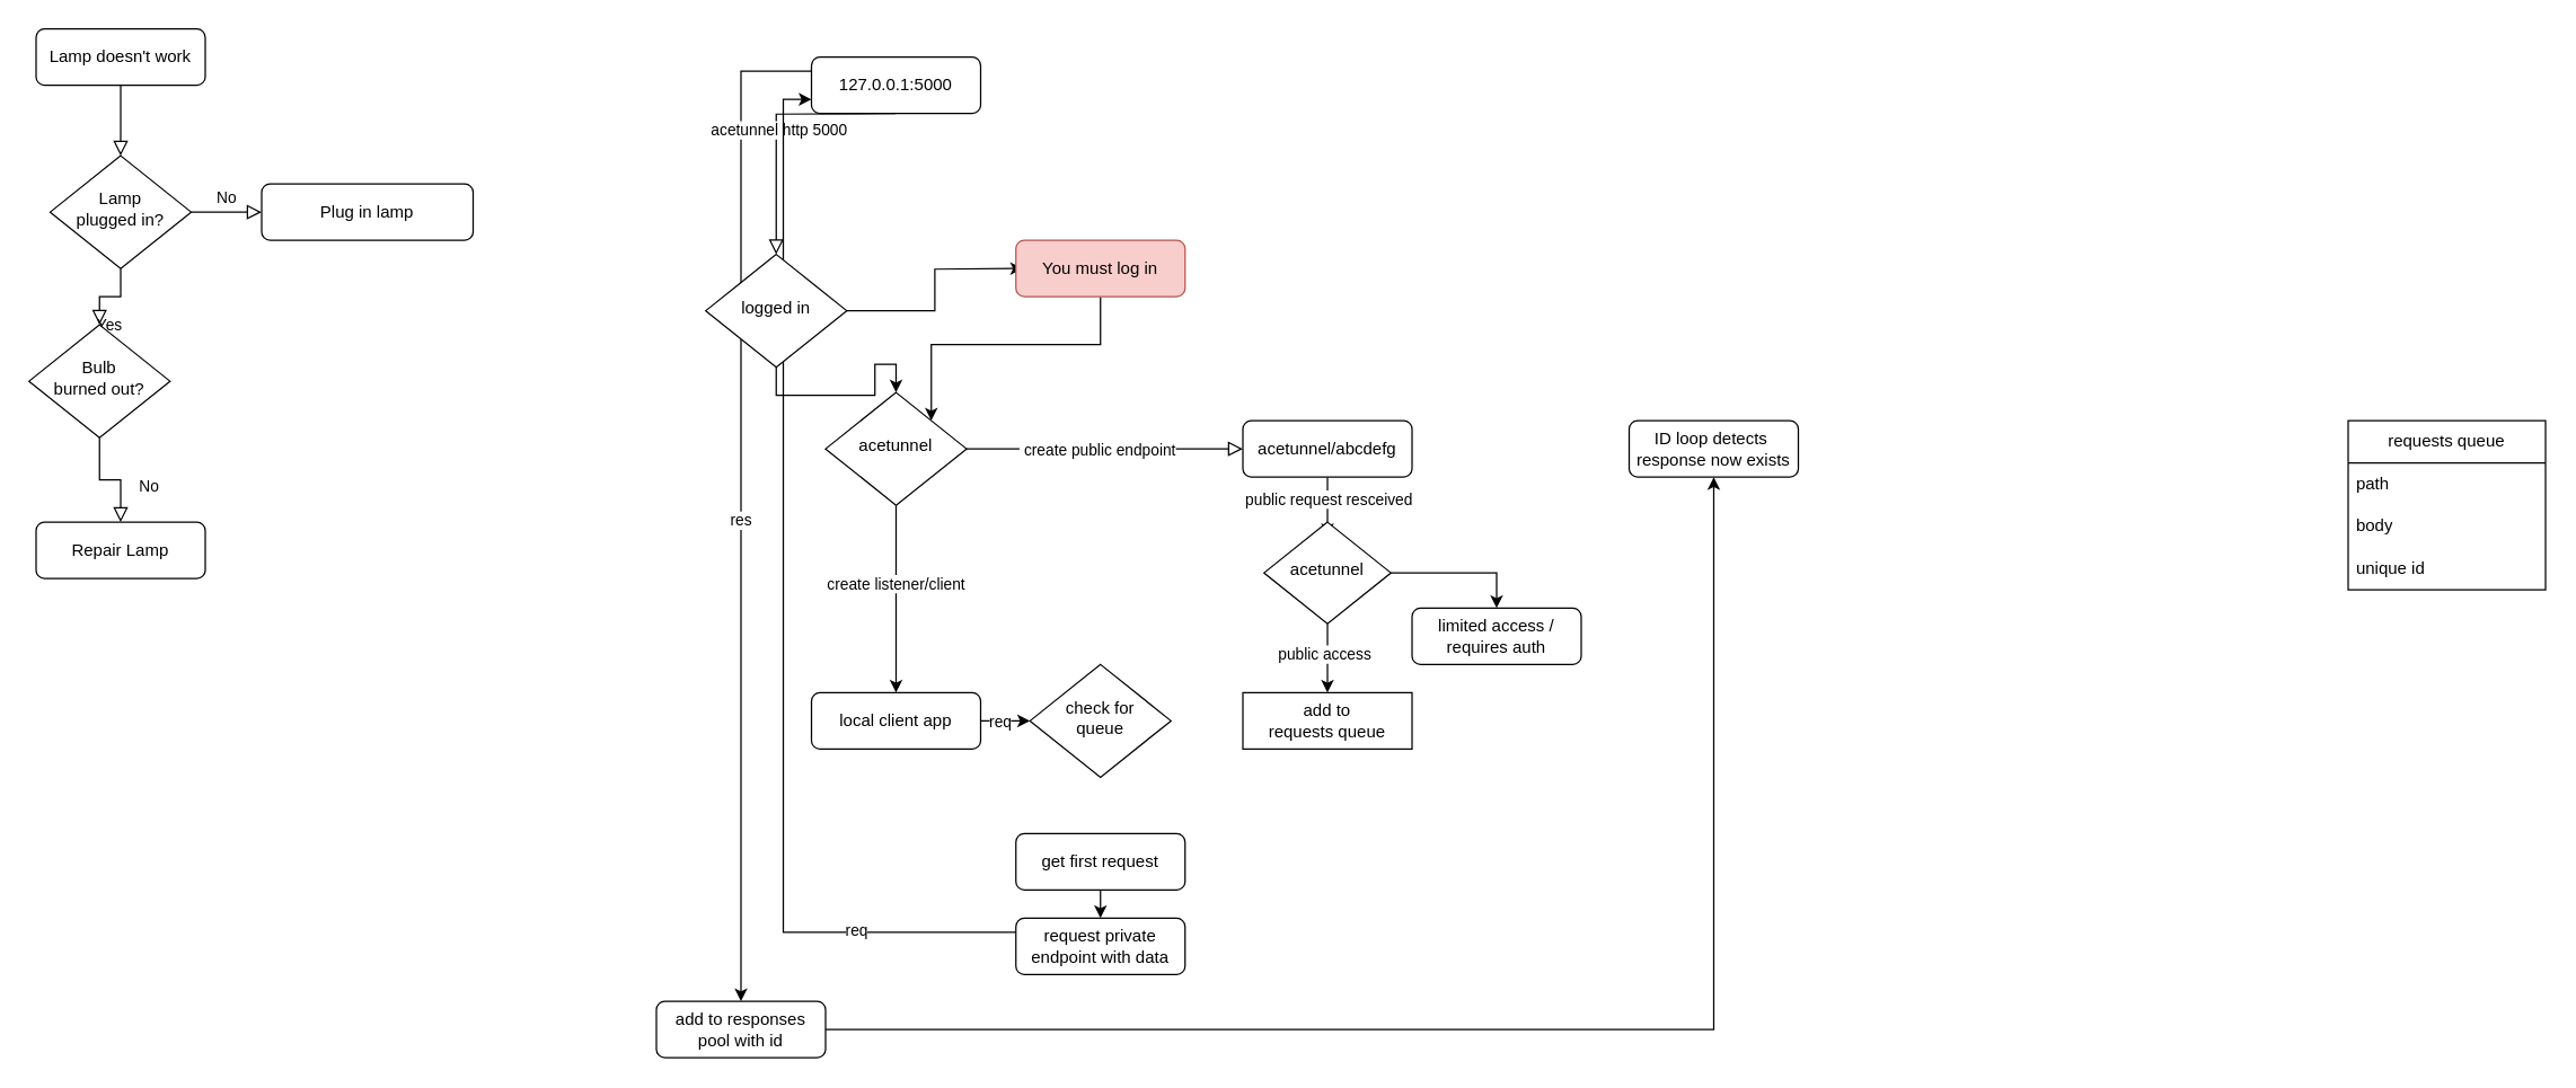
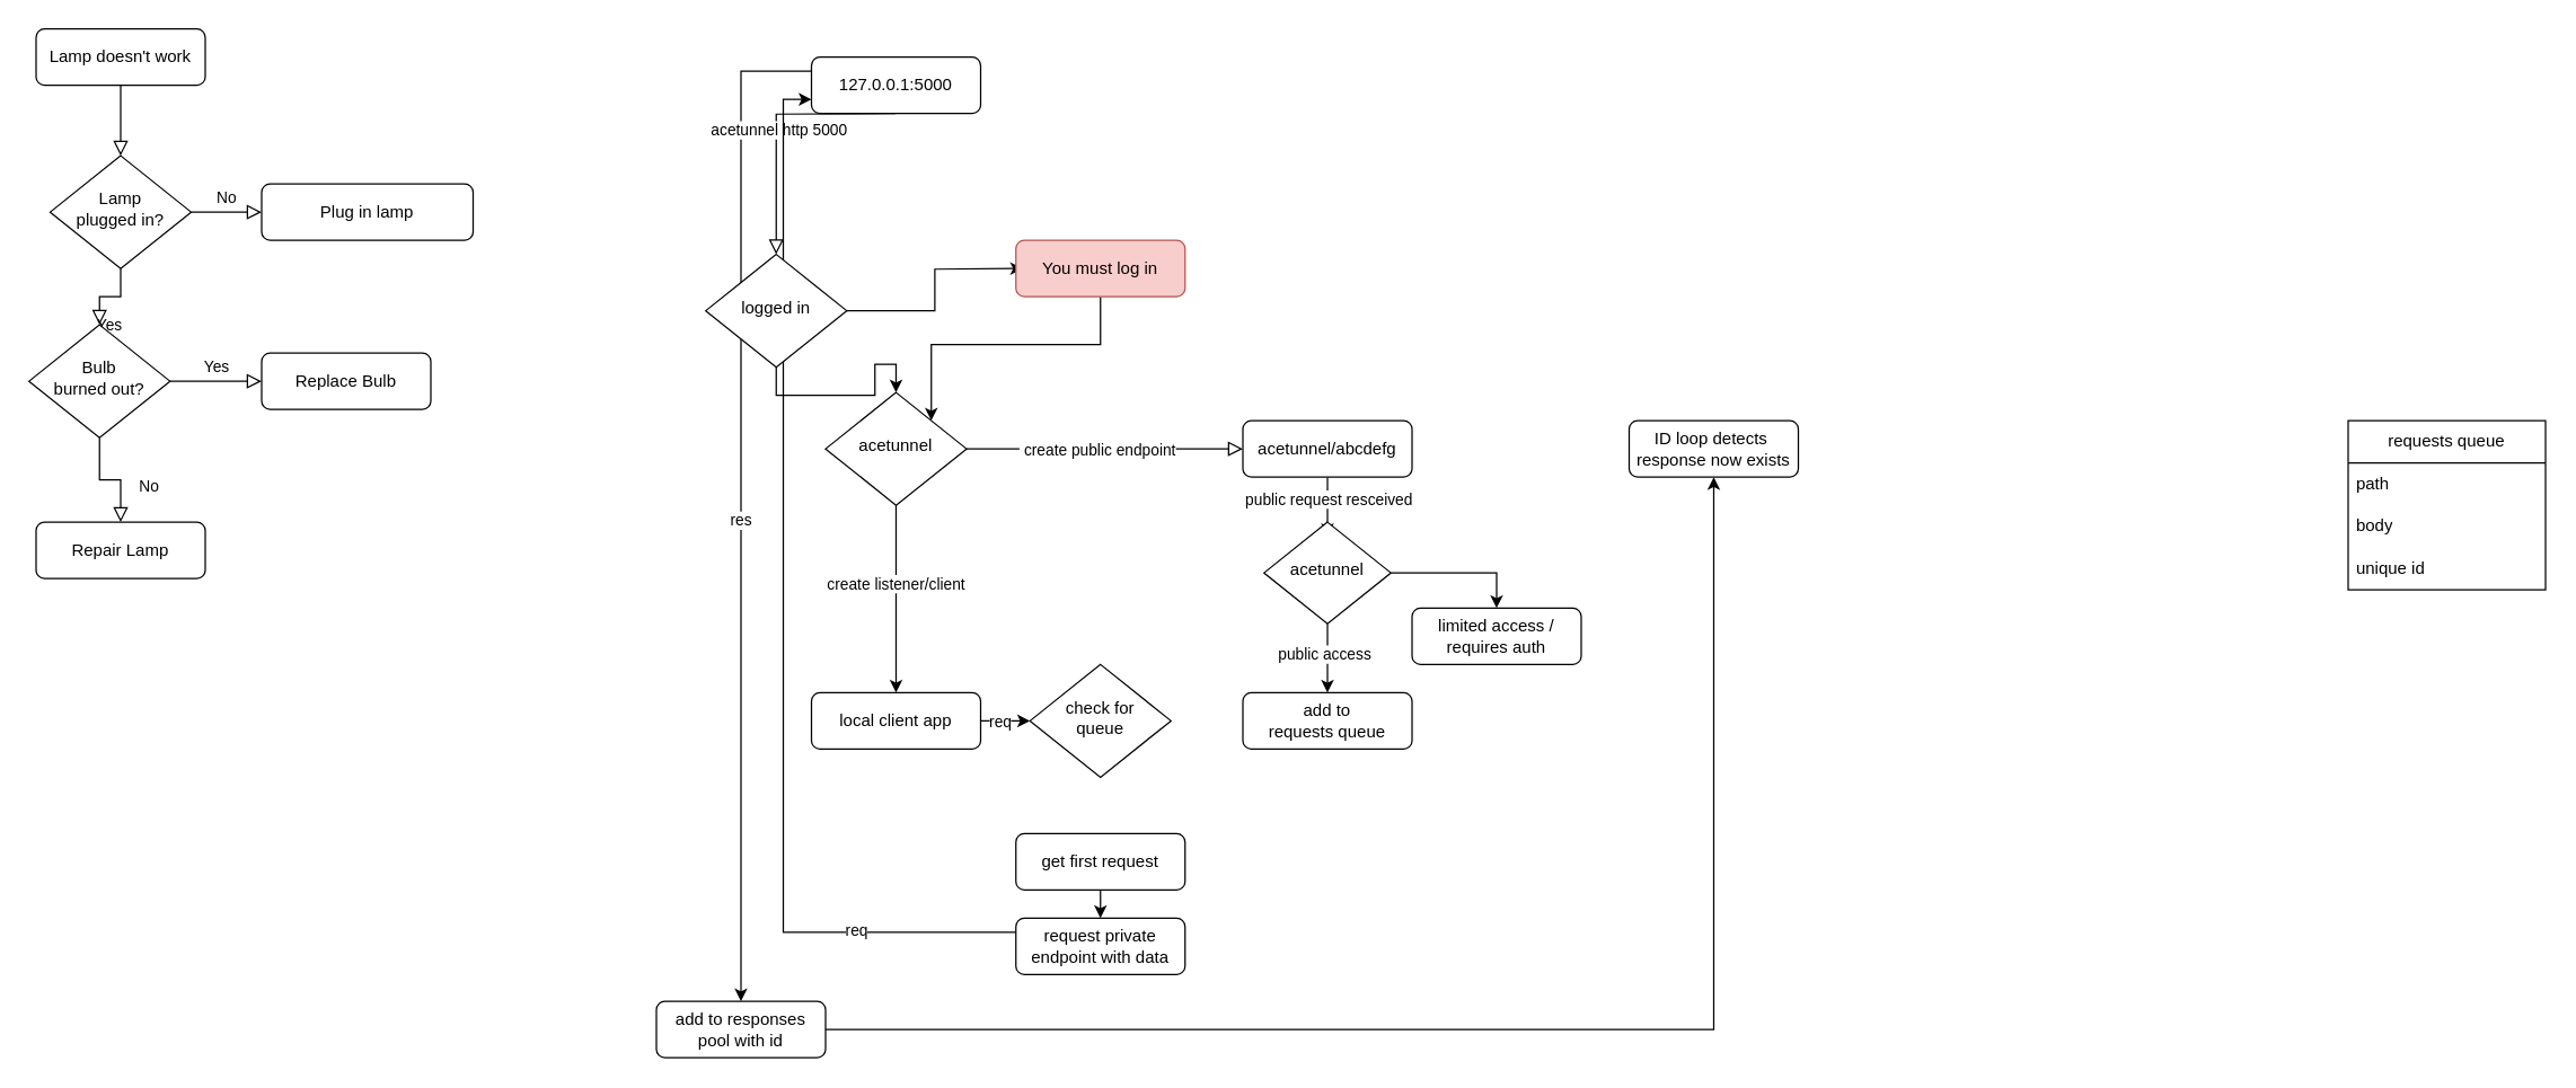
  <mxCell id="0" />
  <mxCell id="1" parent="0" />
  <mxCell id="2" value="" style="rounded=0;html=1;jettySize=auto;orthogonalLoop=1;fontSize=11;endArrow=block;endFill=0;endSize=8;strokeWidth=1;shadow=0;labelBackgroundColor=none;edgeStyle=orthogonalEdgeStyle;" parent="1" source="3" target="6" edge="1"><mxGeometry relative="1" as="geometry" /></mxCell>
  <mxCell id="3" value="Lamp doesn't work" style="rounded=1;whiteSpace=wrap;html=1;fontSize=12;glass=0;strokeWidth=1;shadow=0;" parent="1" vertex="1"><mxGeometry x="25" y="20" width="120" height="40" as="geometry" /></mxCell>
  <mxCell id="4" value="Yes" style="rounded=0;html=1;jettySize=auto;orthogonalLoop=1;fontSize=11;endArrow=block;endFill=0;endSize=8;strokeWidth=1;shadow=0;labelBackgroundColor=none;edgeStyle=orthogonalEdgeStyle;" parent="1" source="6" target="10" edge="1"><mxGeometry y="20" relative="1" as="geometry"><mxPoint as="offset" /></mxGeometry></mxCell>
  <mxCell id="5" value="No" style="edgeStyle=orthogonalEdgeStyle;rounded=0;html=1;jettySize=auto;orthogonalLoop=1;fontSize=11;endArrow=block;endFill=0;endSize=8;strokeWidth=1;shadow=0;labelBackgroundColor=none;" parent="1" source="6" target="7" edge="1"><mxGeometry y="10" relative="1" as="geometry"><mxPoint as="offset" /></mxGeometry></mxCell>
  <mxCell id="6" value="Lamp&lt;br&gt;plugged in?" style="rhombus;whiteSpace=wrap;html=1;shadow=0;fontFamily=Helvetica;fontSize=12;align=center;strokeWidth=1;spacing=6;spacingTop=-4;" parent="1" vertex="1"><mxGeometry x="35" y="110" width="100" height="80" as="geometry" /></mxCell>
  <mxCell id="7" value="Plug in lamp" style="rounded=1;whiteSpace=wrap;html=1;fontSize=12;glass=0;strokeWidth=1;shadow=0;" parent="1" vertex="1"><mxGeometry x="185" y="130" width="150" height="40" as="geometry" /></mxCell>
  <mxCell id="8" value="No" style="rounded=0;html=1;jettySize=auto;orthogonalLoop=1;fontSize=11;endArrow=block;endFill=0;endSize=8;strokeWidth=1;shadow=0;labelBackgroundColor=none;edgeStyle=orthogonalEdgeStyle;" parent="1" source="10" target="11" edge="1"><mxGeometry x="0.333" y="20" relative="1" as="geometry"><mxPoint as="offset" /></mxGeometry></mxCell>
+ <mxCell id="9" value="Yes" style="edgeStyle=orthogonalEdgeStyle;rounded=0;html=1;jettySize=auto;orthogonalLoop=1;fontSize=11;endArrow=block;endFill=0;endSize=8;strokeWidth=1;shadow=0;labelBackgroundColor=none;" parent="1" source="10" target="12" edge="1"><mxGeometry y="10" relative="1" as="geometry"><mxPoint as="offset" /></mxGeometry></mxCell>
  <mxCell id="10" value="Bulb&lt;br&gt;burned out?" style="rhombus;whiteSpace=wrap;html=1;shadow=0;fontFamily=Helvetica;fontSize=12;align=center;strokeWidth=1;spacing=6;spacingTop=-4;" parent="1" vertex="1"><mxGeometry x="20" y="230" width="100" height="80" as="geometry" /></mxCell>
  <mxCell id="11" value="Repair Lamp" style="rounded=1;whiteSpace=wrap;html=1;fontSize=12;glass=0;strokeWidth=1;shadow=0;" parent="1" vertex="1"><mxGeometry x="25" y="370" width="120" height="40" as="geometry" /></mxCell>
+ <mxCell id="12" value="Replace Bulb" style="rounded=1;whiteSpace=wrap;html=1;fontSize=12;glass=0;strokeWidth=1;shadow=0;" parent="1" vertex="1"><mxGeometry x="185" y="250" width="120" height="40" as="geometry" /></mxCell>
  <mxCell id="13" style="edgeStyle=orthogonalEdgeStyle;rounded=0;orthogonalLoop=1;jettySize=auto;html=1;exitX=0;exitY=0.25;exitDx=0;exitDy=0;entryX=0.5;entryY=0;entryDx=0;entryDy=0;" parent="1" source="15" target="34" edge="1"><mxGeometry relative="1" as="geometry"><mxPoint x="535" y="481.143" as="targetPoint" /></mxGeometry></mxCell>
  <mxCell id="14" value="res" style="edgeLabel;html=1;align=center;verticalAlign=middle;resizable=0;points=[];" parent="13" vertex="1" connectable="0"><mxGeometry x="0.038" y="-1" relative="1" as="geometry"><mxPoint as="offset" /></mxGeometry></mxCell>
  <mxCell id="15" value="127.0.0.1:5000" style="rounded=1;whiteSpace=wrap;html=1;fontSize=12;glass=0;strokeWidth=1;shadow=0;" parent="1" vertex="1"><mxGeometry x="575" y="40" width="120" height="40" as="geometry" /></mxCell>
  <mxCell id="16" value="" style="rounded=0;html=1;jettySize=auto;orthogonalLoop=1;fontSize=11;endArrow=block;endFill=0;endSize=8;strokeWidth=1;shadow=0;labelBackgroundColor=none;edgeStyle=orthogonalEdgeStyle;" parent="1" target="39" edge="1"><mxGeometry relative="1" as="geometry"><mxPoint x="634.5" y="80" as="sourcePoint" /><mxPoint x="634.5" y="130" as="targetPoint" /></mxGeometry></mxCell>
  <mxCell id="17" value="acetunnel http 5000" style="edgeLabel;html=1;align=center;verticalAlign=middle;resizable=0;points=[];" parent="16" vertex="1" connectable="0"><mxGeometry x="0.04" y="1" relative="1" as="geometry"><mxPoint as="offset" /></mxGeometry></mxCell>
  <mxCell id="18" style="edgeStyle=orthogonalEdgeStyle;rounded=0;orthogonalLoop=1;jettySize=auto;html=1;exitX=0.5;exitY=1;exitDx=0;exitDy=0;" parent="1" source="42" edge="1"><mxGeometry relative="1" as="geometry"><mxPoint x="941" y="380" as="targetPoint" /><mxPoint x="941" y="338" as="sourcePoint" /></mxGeometry></mxCell>
  <mxCell id="19" value="public request resceived" style="edgeLabel;html=1;align=center;verticalAlign=middle;resizable=0;points=[];" parent="18" vertex="1" connectable="0"><mxGeometry x="-0.124" relative="1" as="geometry"><mxPoint y="-4" as="offset" /></mxGeometry></mxCell>
  <mxCell id="20" style="edgeStyle=orthogonalEdgeStyle;rounded=0;orthogonalLoop=1;jettySize=auto;html=1;exitX=0.5;exitY=1;exitDx=0;exitDy=0;" parent="1" source="22" target="27" edge="1"><mxGeometry relative="1" as="geometry"><mxPoint x="635" y="421" as="sourcePoint" /></mxGeometry></mxCell>
  <mxCell id="21" value="create listener/client" style="edgeLabel;html=1;align=center;verticalAlign=middle;resizable=0;points=[];" parent="20" vertex="1" connectable="0"><mxGeometry x="-0.167" y="-1" relative="1" as="geometry"><mxPoint as="offset" /></mxGeometry></mxCell>
  <mxCell id="22" value="acetunnel" style="rhombus;whiteSpace=wrap;html=1;shadow=0;fontFamily=Helvetica;fontSize=12;align=center;strokeWidth=1;spacing=6;spacingTop=-4;" parent="1" vertex="1"><mxGeometry x="585" y="278" width="100" height="80" as="geometry" /></mxCell>
  <mxCell id="23" value="" style="rounded=0;html=1;jettySize=auto;orthogonalLoop=1;fontSize=11;endArrow=block;endFill=0;endSize=8;strokeWidth=1;shadow=0;labelBackgroundColor=none;edgeStyle=orthogonalEdgeStyle;exitX=1;exitY=0.5;exitDx=0;exitDy=0;entryX=0;entryY=0.5;entryDx=0;entryDy=0;" parent="1" source="22" target="42" edge="1"><mxGeometry relative="1" as="geometry"><mxPoint x="735" y="348" as="sourcePoint" /><mxPoint x="881" y="318" as="targetPoint" /><Array as="points" /></mxGeometry></mxCell>
  <mxCell id="24" value="&amp;nbsp;create public endpoint" style="edgeLabel;html=1;align=center;verticalAlign=middle;resizable=0;points=[];" parent="23" vertex="1" connectable="0"><mxGeometry x="-0.027" y="-2" relative="1" as="geometry"><mxPoint x="-3" y="-2" as="offset" /></mxGeometry></mxCell>
  <mxCell id="25" style="edgeStyle=orthogonalEdgeStyle;rounded=0;orthogonalLoop=1;jettySize=auto;html=1;exitX=1;exitY=0.5;exitDx=0;exitDy=0;entryX=0;entryY=0.5;entryDx=0;entryDy=0;" parent="1" source="27" target="28" edge="1"><mxGeometry relative="1" as="geometry" /></mxCell>
  <mxCell id="26" value="req" style="edgeLabel;html=1;align=center;verticalAlign=middle;resizable=0;points=[];" parent="25" vertex="1" connectable="0"><mxGeometry x="0.143" y="-1" relative="1" as="geometry"><mxPoint x="-7" y="-1" as="offset" /></mxGeometry></mxCell>
  <mxCell id="27" value="local client app" style="rounded=1;whiteSpace=wrap;html=1;fontSize=12;glass=0;strokeWidth=1;shadow=0;" parent="1" vertex="1"><mxGeometry x="575" y="491" width="120" height="40" as="geometry" /></mxCell>
  <mxCell id="28" value="check for&lt;br&gt;queue" style="rhombus;whiteSpace=wrap;html=1;shadow=0;fontFamily=Helvetica;fontSize=12;align=center;strokeWidth=1;spacing=6;spacingTop=-4;" parent="1" vertex="1"><mxGeometry x="730" y="471" width="100" height="80" as="geometry" /></mxCell>
  <mxCell id="29" style="edgeStyle=orthogonalEdgeStyle;rounded=0;orthogonalLoop=1;jettySize=auto;html=1;exitX=0.5;exitY=1;exitDx=0;exitDy=0;entryX=0.5;entryY=0;entryDx=0;entryDy=0;" parent="1" source="30" target="33" edge="1"><mxGeometry relative="1" as="geometry" /></mxCell>
  <mxCell id="30" value="get first request" style="rounded=1;whiteSpace=wrap;html=1;fontSize=12;glass=0;strokeWidth=1;shadow=0;" parent="1" vertex="1"><mxGeometry x="720" y="591" width="120" height="40" as="geometry" /></mxCell>
  <mxCell id="31" style="edgeStyle=orthogonalEdgeStyle;rounded=0;orthogonalLoop=1;jettySize=auto;html=1;exitX=0;exitY=0.25;exitDx=0;exitDy=0;entryX=0;entryY=0.75;entryDx=0;entryDy=0;" parent="1" source="33" target="15" edge="1"><mxGeometry relative="1" as="geometry" /></mxCell>
  <mxCell id="32" value="req" style="edgeLabel;html=1;align=center;verticalAlign=middle;resizable=0;points=[];" parent="31" vertex="1" connectable="0"><mxGeometry x="-0.705" y="-2" relative="1" as="geometry"><mxPoint as="offset" /></mxGeometry></mxCell>
  <mxCell id="33" value="request private&lt;br&gt;endpoint with data" style="rounded=1;whiteSpace=wrap;html=1;fontSize=12;glass=0;strokeWidth=1;shadow=0;" parent="1" vertex="1"><mxGeometry x="720" y="651" width="120" height="40" as="geometry" /></mxCell>
  <mxCell id="34" value="add to responses&lt;br&gt;pool with id" style="rounded=1;whiteSpace=wrap;html=1;fontSize=12;glass=0;strokeWidth=1;shadow=0;" parent="1" vertex="1"><mxGeometry x="465" y="710" width="120" height="40" as="geometry" /></mxCell>
  <mxCell id="35" value="" style="edgeStyle=orthogonalEdgeStyle;rounded=0;orthogonalLoop=1;jettySize=auto;html=1;entryX=0.5;entryY=1;entryDx=0;entryDy=0;" parent="1" target="36" edge="1"><mxGeometry relative="1" as="geometry"><mxPoint x="585" y="730" as="sourcePoint" /><mxPoint x="1095" y="378" as="targetPoint" /><Array as="points"><mxPoint x="1215" y="730" /></Array></mxGeometry></mxCell>
  <mxCell id="36" value="ID loop detects&amp;nbsp;&lt;br&gt;response now exists" style="rounded=1;whiteSpace=wrap;html=1;fontSize=12;glass=0;strokeWidth=1;shadow=0;" parent="1" vertex="1"><mxGeometry x="1155" y="298" width="120" height="40" as="geometry" /></mxCell>
  <mxCell id="37" style="edgeStyle=orthogonalEdgeStyle;rounded=0;orthogonalLoop=1;jettySize=auto;html=1;entryX=0.5;entryY=0;entryDx=0;entryDy=0;" parent="1" source="39" target="22" edge="1"><mxGeometry relative="1" as="geometry" /></mxCell>
  <mxCell id="38" style="edgeStyle=orthogonalEdgeStyle;rounded=0;orthogonalLoop=1;jettySize=auto;html=1;exitX=1;exitY=0.5;exitDx=0;exitDy=0;" parent="1" source="39" edge="1"><mxGeometry relative="1" as="geometry"><mxPoint x="725" y="190" as="targetPoint" /></mxGeometry></mxCell>
  <mxCell id="39" value="logged in" style="rhombus;whiteSpace=wrap;html=1;shadow=0;fontFamily=Helvetica;fontSize=12;align=center;strokeWidth=1;spacing=6;spacingTop=-4;" parent="1" vertex="1"><mxGeometry x="500" y="180" width="100" height="80" as="geometry" /></mxCell>
  <mxCell id="40" style="edgeStyle=orthogonalEdgeStyle;rounded=0;orthogonalLoop=1;jettySize=auto;html=1;exitX=0.5;exitY=1;exitDx=0;exitDy=0;entryX=1;entryY=0;entryDx=0;entryDy=0;" parent="1" source="41" target="22" edge="1"><mxGeometry relative="1" as="geometry" /></mxCell>
  <mxCell id="41" value="You must log in" style="rounded=1;whiteSpace=wrap;html=1;fontSize=12;glass=0;strokeWidth=1;shadow=0;fillColor=#f8cecc;strokeColor=#b85450;" parent="1" vertex="1"><mxGeometry x="720" y="170" width="120" height="40" as="geometry" /></mxCell>
  <mxCell id="42" value="acetunnel/abcdefg" style="rounded=1;whiteSpace=wrap;html=1;fontSize=12;glass=0;strokeWidth=1;shadow=0;" parent="1" vertex="1"><mxGeometry x="881" y="298" width="120" height="40" as="geometry" /></mxCell>
- <mxCell id="43" value="add to &lt;br&gt;requests queue" style="whiteSpace=wrap;html=1;fontSize=12;glass=0;strokeWidth=1;shadow=0;rounded=0;" parent="1" vertex="1"><mxGeometry x="881" y="491" width="120" height="40" as="geometry" /></mxCell>
+ <mxCell id="43" value="add to &lt;br&gt;requests queue" style="rounded=1;whiteSpace=wrap;html=1;fontSize=12;glass=0;strokeWidth=1;shadow=0;" parent="1" vertex="1"><mxGeometry x="881" y="491" width="120" height="40" as="geometry" /></mxCell>
  <mxCell id="44" value="requests queue" style="swimlane;fontStyle=0;childLayout=stackLayout;horizontal=1;startSize=30;horizontalStack=0;resizeParent=1;resizeParentMax=0;resizeLast=0;collapsible=1;marginBottom=0;whiteSpace=wrap;html=1;" parent="1" vertex="1"><mxGeometry x="1665" y="298" width="140" height="120" as="geometry"><mxRectangle x="806" y="280" width="120" height="30" as="alternateBounds" /></mxGeometry></mxCell>
  <mxCell id="45" value="path" style="text;strokeColor=none;fillColor=none;align=left;verticalAlign=middle;spacingLeft=4;spacingRight=4;overflow=hidden;points=[[0,0.5],[1,0.5]];portConstraint=eastwest;rotatable=0;whiteSpace=wrap;html=1;" parent="44" vertex="1"><mxGeometry y="30" width="140" height="30" as="geometry" /></mxCell>
  <mxCell id="46" value="body" style="text;strokeColor=none;fillColor=none;align=left;verticalAlign=middle;spacingLeft=4;spacingRight=4;overflow=hidden;points=[[0,0.5],[1,0.5]];portConstraint=eastwest;rotatable=0;whiteSpace=wrap;html=1;" parent="44" vertex="1"><mxGeometry y="60" width="140" height="30" as="geometry" /></mxCell>
  <mxCell id="47" value="unique id" style="text;strokeColor=none;fillColor=none;align=left;verticalAlign=middle;spacingLeft=4;spacingRight=4;overflow=hidden;points=[[0,0.5],[1,0.5]];portConstraint=eastwest;rotatable=0;whiteSpace=wrap;html=1;" parent="44" vertex="1"><mxGeometry y="90" width="140" height="30" as="geometry" /></mxCell>
  <mxCell id="48" style="edgeStyle=orthogonalEdgeStyle;rounded=0;orthogonalLoop=1;jettySize=auto;html=1;exitX=0.5;exitY=1;exitDx=0;exitDy=0;entryX=0.5;entryY=0;entryDx=0;entryDy=0;" parent="1" source="51" target="43" edge="1"><mxGeometry relative="1" as="geometry" /></mxCell>
  <mxCell id="49" value="public access" style="edgeLabel;html=1;align=center;verticalAlign=middle;resizable=0;points=[];" parent="48" vertex="1" connectable="0"><mxGeometry x="-0.143" y="-3" relative="1" as="geometry"><mxPoint as="offset" /></mxGeometry></mxCell>
  <mxCell id="50" style="edgeStyle=orthogonalEdgeStyle;rounded=0;orthogonalLoop=1;jettySize=auto;html=1;exitX=1;exitY=0.5;exitDx=0;exitDy=0;entryX=0.5;entryY=0;entryDx=0;entryDy=0;" parent="1" source="51" target="52" edge="1"><mxGeometry relative="1" as="geometry" /></mxCell>
  <mxCell id="51" value="acetunnel" style="rhombus;whiteSpace=wrap;html=1;shadow=0;fontFamily=Helvetica;fontSize=12;align=center;strokeWidth=1;spacing=6;spacingTop=-4;" parent="1" vertex="1"><mxGeometry x="896" y="370" width="90" height="72" as="geometry" /></mxCell>
  <mxCell id="52" value="limited access / requires auth" style="rounded=1;whiteSpace=wrap;html=1;fontSize=12;glass=0;strokeWidth=1;shadow=0;" parent="1" vertex="1"><mxGeometry x="1001" y="431" width="120" height="40" as="geometry" /></mxCell>
